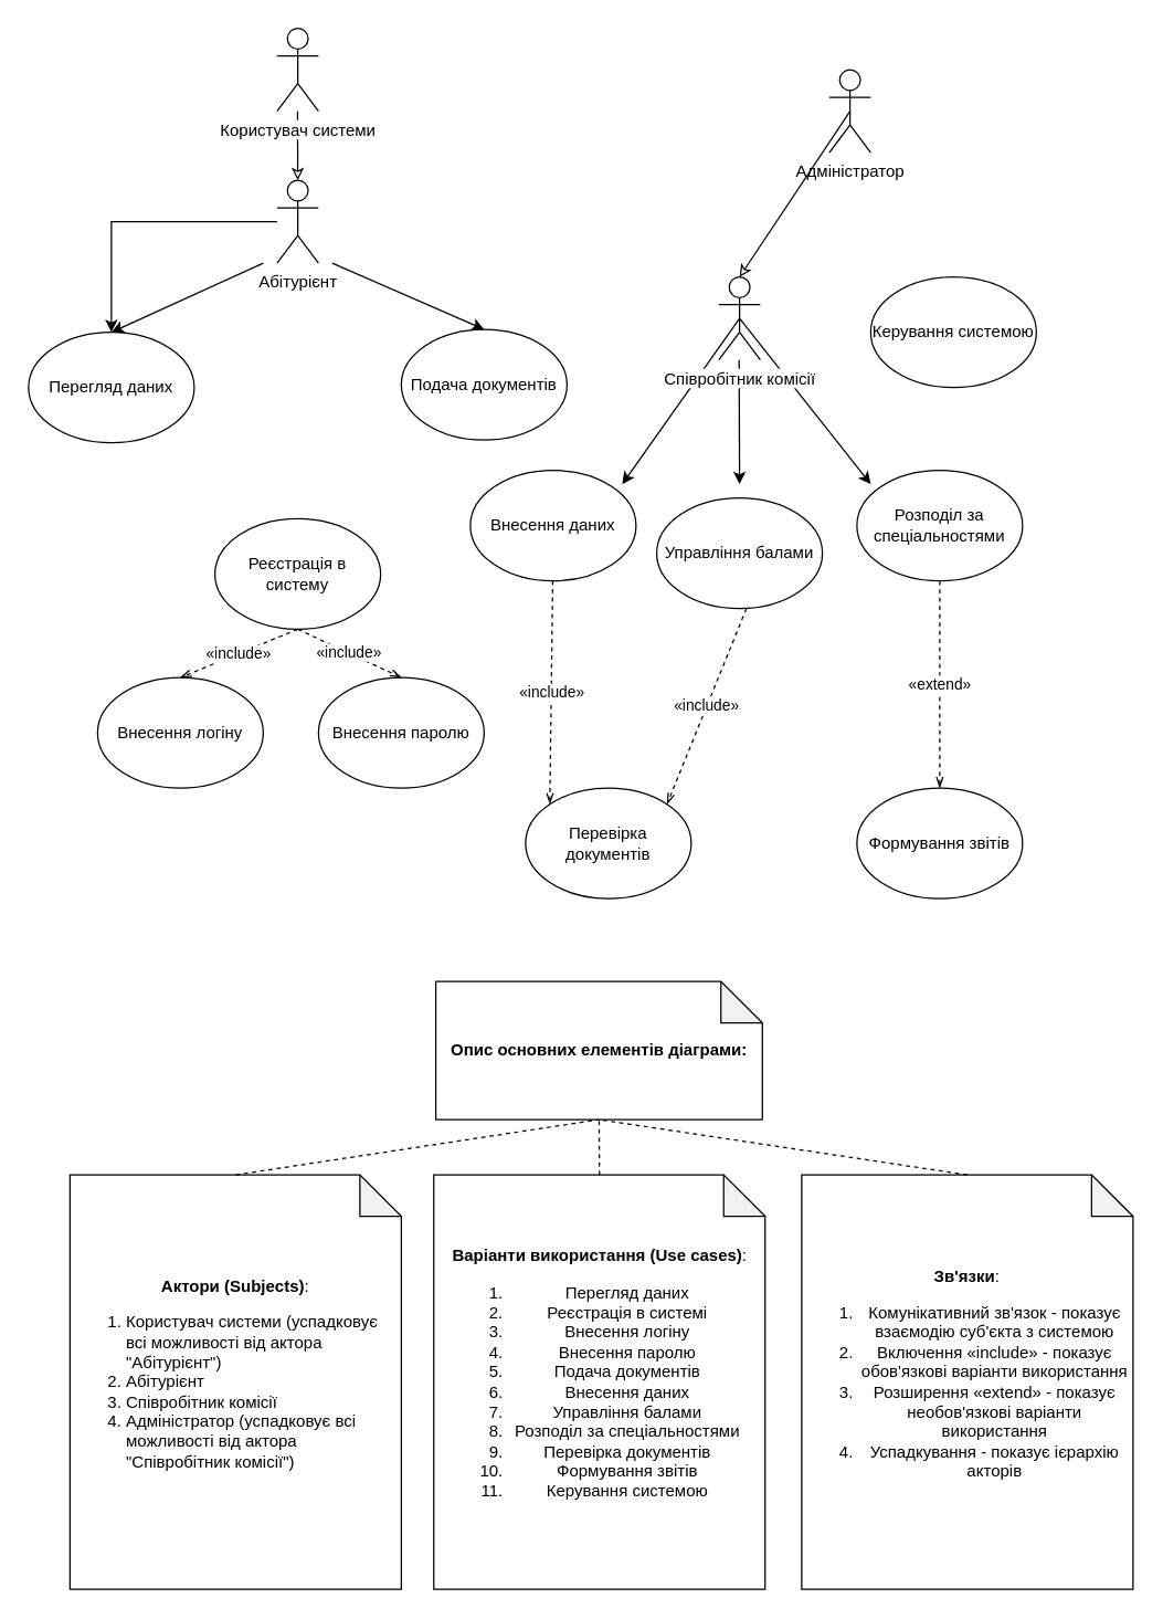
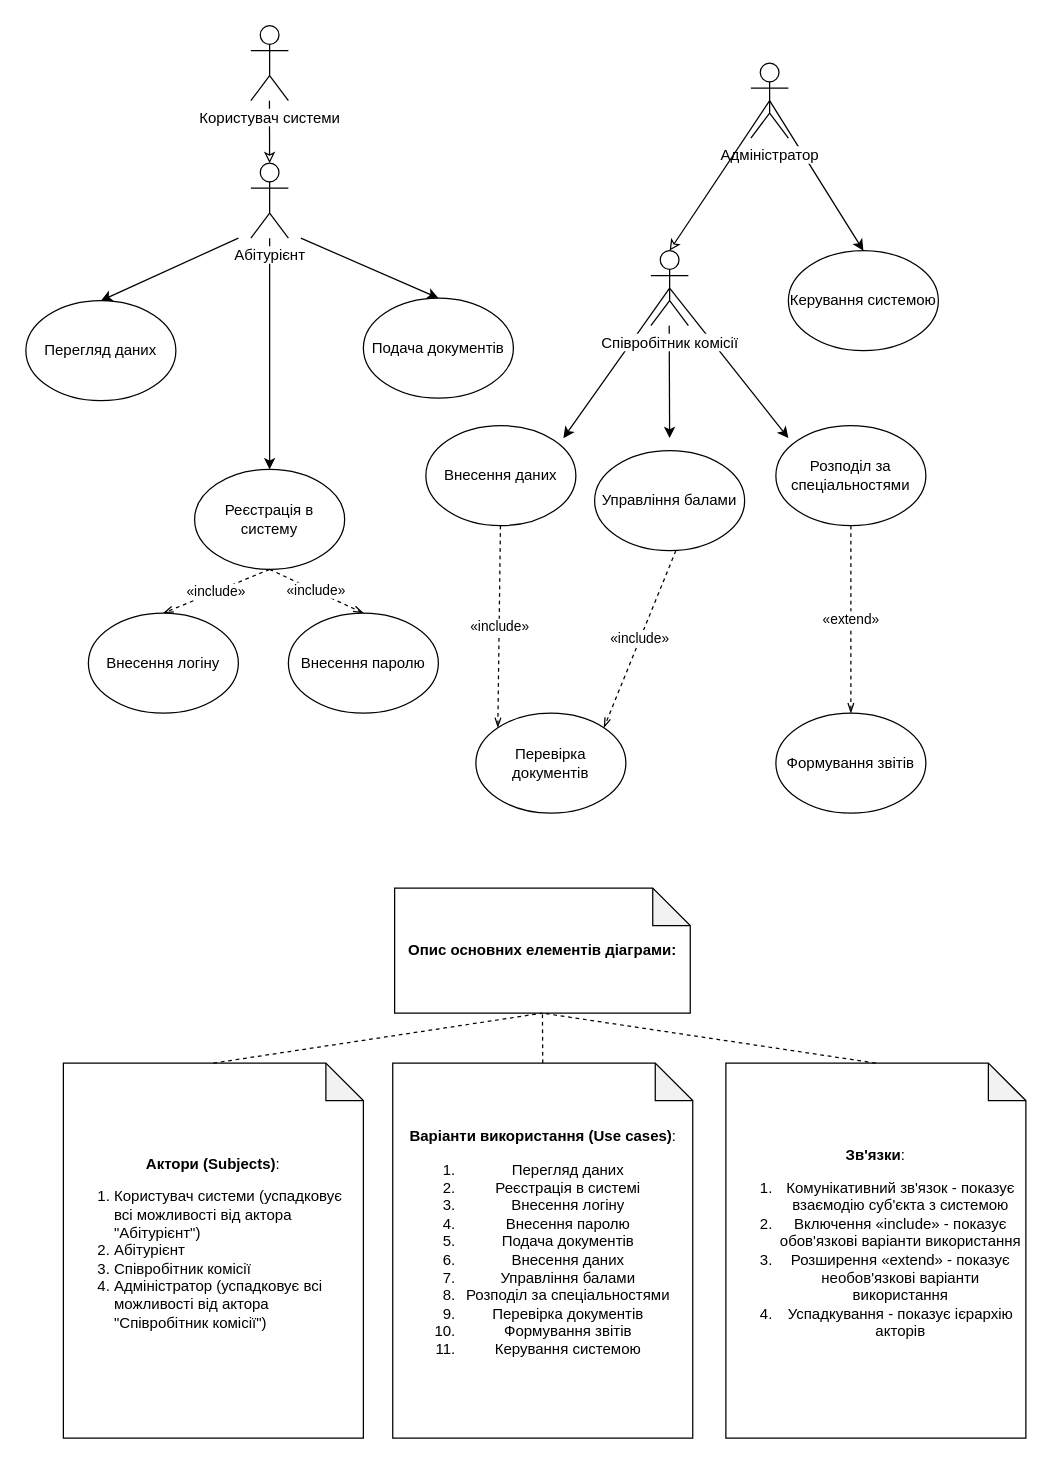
  <mxCell id="0" />
  <mxCell id="1" parent="0" />
+ <mxCell id="2" value="" style="endArrow=classic;html=1;rounded=0;entryX=0.5;entryY=0;entryDx=0;entryDy=0;exitX=0.5;exitY=0.5;exitDx=0;exitDy=0;exitPerimeter=0;" edge="1" parent="1" source="6" target="3"><mxGeometry width="50" height="50" relative="1" as="geometry"><mxPoint x="640" y="110" as="sourcePoint" /><mxPoint x="620" y="200" as="targetPoint" /></mxGeometry></mxCell>
  <mxCell id="3" value="Керування системою" style="ellipse;whiteSpace=wrap;html=1;" vertex="1" parent="1"><mxGeometry x="630" y="200" width="120" height="80" as="geometry" /></mxCell>
  <mxCell id="4" value="Реєстрація в систему" style="ellipse;whiteSpace=wrap;html=1;" vertex="1" parent="1"><mxGeometry x="155" y="375" width="120" height="80" as="geometry" /></mxCell>
- <mxCell id="5" value="" style="edgeStyle=orthogonalEdgeStyle;rounded=0;orthogonalLoop=1;jettySize=auto;html=1;" edge="1" parent="1" source="7" target="34"><mxGeometry relative="1" as="geometry" /></mxCell>
+ <mxCell id="5" value="" style="edgeStyle=orthogonalEdgeStyle;rounded=0;orthogonalLoop=1;jettySize=auto;html=1;" edge="1" parent="1" source="7" target="4"><mxGeometry relative="1" as="geometry" /></mxCell>
  <mxCell id="6" value="Адміністратор" style="shape=umlActor;verticalLabelPosition=bottom;verticalAlign=top;html=1;outlineConnect=0;fontColor=#000000;labelBackgroundColor=default;" vertex="1" parent="1"><mxGeometry x="600" y="50" width="30" height="60" as="geometry" /></mxCell>
  <mxCell id="7" value="Абітурієнт" style="shape=umlActor;verticalLabelPosition=bottom;verticalAlign=top;html=1;outlineConnect=0;fontColor=#000000;labelBackgroundColor=default;" vertex="1" parent="1"><mxGeometry x="200" y="130" width="30" height="60" as="geometry" /></mxCell>
  <mxCell id="8" value="" style="endArrow=classic;html=1;rounded=0;curved=0;endFill=0;jumpSize=6;strokeWidth=1;entryX=0.5;entryY=0;entryDx=0;entryDy=0;entryPerimeter=0;exitX=0.5;exitY=0.5;exitDx=0;exitDy=0;exitPerimeter=0;" edge="1" parent="1" source="6" target="12"><mxGeometry width="50" height="50" relative="1" as="geometry"><mxPoint x="410" y="290" as="sourcePoint" /><mxPoint x="540" y="150" as="targetPoint" /></mxGeometry></mxCell>
  <mxCell id="9" value="" style="endArrow=classic;html=1;rounded=0;exitX=0.5;exitY=0.5;exitDx=0;exitDy=0;exitPerimeter=0;" edge="1" parent="1" source="12"><mxGeometry width="50" height="50" relative="1" as="geometry"><mxPoint x="570" y="270" as="sourcePoint" /><mxPoint x="630" y="350" as="targetPoint" /></mxGeometry></mxCell>
  <mxCell id="10" value="" style="endArrow=classic;html=1;rounded=0;exitX=0.5;exitY=0.5;exitDx=0;exitDy=0;exitPerimeter=0;" edge="1" parent="1" source="12"><mxGeometry width="50" height="50" relative="1" as="geometry"><mxPoint x="535" y="230" as="sourcePoint" /><mxPoint x="450" y="350" as="targetPoint" /></mxGeometry></mxCell>
  <mxCell id="11" value="" style="endArrow=classic;html=1;rounded=0;exitX=0.5;exitY=0.5;exitDx=0;exitDy=0;exitPerimeter=0;" edge="1" parent="1"><mxGeometry width="50" height="50" relative="1" as="geometry"><mxPoint x="534.66" y="260" as="sourcePoint" /><mxPoint x="535" y="350" as="targetPoint" /></mxGeometry></mxCell>
  <mxCell id="12" value="Співробітник комісії" style="shape=umlActor;verticalLabelPosition=bottom;verticalAlign=top;html=1;outlineConnect=0;labelBackgroundColor=default;" vertex="1" parent="1"><mxGeometry x="520" y="200" width="30" height="60" as="geometry" /></mxCell>
  <mxCell id="13" value="Внесення даних" style="ellipse;whiteSpace=wrap;html=1;" vertex="1" parent="1"><mxGeometry x="340" y="340" width="120" height="80" as="geometry" /></mxCell>
  <mxCell id="14" value="Управління балами" style="ellipse;whiteSpace=wrap;html=1;" vertex="1" parent="1"><mxGeometry x="475" y="360" width="120" height="80" as="geometry" /></mxCell>
  <mxCell id="15" value="Розподіл за спеціальностями" style="ellipse;whiteSpace=wrap;html=1;" vertex="1" parent="1"><mxGeometry x="620" y="340" width="120" height="80" as="geometry" /></mxCell>
  <mxCell id="16" value="«include»" style="endArrow=openThin;html=1;rounded=0;dashed=1;endFill=0;entryX=0;entryY=0;entryDx=0;entryDy=0;" edge="1" parent="1" target="18"><mxGeometry width="50" height="50" relative="1" as="geometry"><mxPoint x="399.66" y="420" as="sourcePoint" /><mxPoint x="430" y="570" as="targetPoint" /></mxGeometry></mxCell>
  <mxCell id="17" value="«include»" style="endArrow=openThin;html=1;rounded=0;dashed=1;endFill=0;entryX=1;entryY=0;entryDx=0;entryDy=0;" edge="1" parent="1" target="18"><mxGeometry width="50" height="50" relative="1" as="geometry"><mxPoint x="540" y="440" as="sourcePoint" /><mxPoint x="450" y="570" as="targetPoint" /></mxGeometry></mxCell>
  <mxCell id="18" value="Перевірка документів" style="ellipse;whiteSpace=wrap;html=1;" vertex="1" parent="1"><mxGeometry x="380" y="570" width="120" height="80" as="geometry" /></mxCell>
  <mxCell id="19" value="«extend»" style="endArrow=openThin;html=1;rounded=0;dashed=1;endFill=0;exitX=0.5;exitY=1;exitDx=0;exitDy=0;entryX=0.5;entryY=0;entryDx=0;entryDy=0;" edge="1" parent="1" source="15" target="20"><mxGeometry width="50" height="50" relative="1" as="geometry"><mxPoint x="685" y="420" as="sourcePoint" /><mxPoint x="685" y="570" as="targetPoint" /></mxGeometry></mxCell>
  <mxCell id="20" value="Формування звітів" style="ellipse;whiteSpace=wrap;html=1;" vertex="1" parent="1"><mxGeometry x="620" y="570" width="120" height="80" as="geometry" /></mxCell>
  <mxCell id="21" value="«include»" style="endArrow=openThin;html=1;rounded=0;dashed=1;endFill=0;exitX=0.5;exitY=1;exitDx=0;exitDy=0;" edge="1" parent="1" source="4"><mxGeometry width="50" height="50" relative="1" as="geometry"><mxPoint x="220" y="350" as="sourcePoint" /><mxPoint x="290" y="490" as="targetPoint" /></mxGeometry></mxCell>
  <mxCell id="22" value="«include»" style="endArrow=openThin;html=1;rounded=0;dashed=1;endFill=0;exitX=0.5;exitY=1;exitDx=0;exitDy=0;" edge="1" parent="1" source="4"><mxGeometry width="50" height="50" relative="1" as="geometry"><mxPoint x="170" y="330" as="sourcePoint" /><mxPoint x="130" y="490" as="targetPoint" /></mxGeometry></mxCell>
  <mxCell id="23" value="Внесення паролю" style="ellipse;whiteSpace=wrap;html=1;" vertex="1" parent="1"><mxGeometry x="230" y="490" width="120" height="80" as="geometry" /></mxCell>
  <mxCell id="24" value="Внесення логіну" style="ellipse;whiteSpace=wrap;html=1;" vertex="1" parent="1"><mxGeometry x="70" y="490" width="120" height="80" as="geometry" /></mxCell>
  <mxCell id="25" value="&lt;div style=&quot;&quot;&gt;&lt;strong style=&quot;background-color: initial;&quot;&gt;Актори (Subjects)&lt;/strong&gt;&lt;span style=&quot;background-color: initial;&quot;&gt;:&lt;/span&gt;&lt;br&gt;&lt;/div&gt;&lt;ol&gt;&lt;li style=&quot;text-align: left;&quot;&gt;&lt;span style=&quot;background-color: initial;&quot;&gt;&lt;span style=&quot;text-align: center; text-wrap: nowrap; background-color: rgb(255, 255, 255);&quot;&gt;Користувач системи&amp;nbsp;&lt;/span&gt;&lt;/span&gt;(успадковує всі можливості від актора &quot;Абітурієнт&quot;)&lt;/li&gt;&lt;li style=&quot;text-align: left;&quot;&gt;&lt;span style=&quot;background-color: initial;&quot;&gt;Абітурієнт&lt;/span&gt;&lt;/li&gt;&lt;li style=&quot;text-align: left;&quot; class=&quot;whitespace-normal break-words&quot;&gt;Співробітник комісії&lt;/li&gt;&lt;li style=&quot;text-align: left;&quot; class=&quot;whitespace-normal break-words&quot;&gt;Адміністратор (успадковує всі можливості від актора &quot;Співробітник комісії&quot;)&lt;/li&gt;&lt;/ol&gt;" style="shape=note;whiteSpace=wrap;html=1;backgroundOutline=1;darkOpacity=0.05;" vertex="1" parent="1"><mxGeometry x="50" y="850" width="240" height="300" as="geometry" /></mxCell>
  <mxCell id="26" value="&lt;b&gt;Опис основних елементів діаграми:&lt;/b&gt;" style="shape=note;whiteSpace=wrap;html=1;backgroundOutline=1;darkOpacity=0.05;" vertex="1" parent="1"><mxGeometry x="315" y="710" width="236.5" height="100" as="geometry" /></mxCell>
  <mxCell id="27" value="&lt;div style=&quot;&quot;&gt;&lt;strong&gt;Варіанти використання (Use cases)&lt;/strong&gt;:&lt;br&gt;&lt;ol&gt;&lt;li class=&quot;whitespace-normal break-words&quot;&gt;Перегляд даних&lt;br&gt;&lt;/li&gt;&lt;li class=&quot;whitespace-normal break-words&quot;&gt;Реєстрація в системі&lt;/li&gt;&lt;li class=&quot;whitespace-normal break-words&quot;&gt;Внесення логіну&lt;/li&gt;&lt;li class=&quot;whitespace-normal break-words&quot;&gt;Внесення паролю&lt;/li&gt;&lt;li class=&quot;whitespace-normal break-words&quot;&gt;Подача документів&lt;br&gt;&lt;/li&gt;&lt;li class=&quot;whitespace-normal break-words&quot;&gt;Внесення даних&lt;/li&gt;&lt;li class=&quot;whitespace-normal break-words&quot;&gt;Управління балами&lt;/li&gt;&lt;li class=&quot;whitespace-normal break-words&quot;&gt;Розподіл за спеціальностями&lt;/li&gt;&lt;li class=&quot;whitespace-normal break-words&quot;&gt;Перевірка документів&lt;/li&gt;&lt;li class=&quot;whitespace-normal break-words&quot;&gt;Формування звітів&lt;/li&gt;&lt;li class=&quot;whitespace-normal break-words&quot;&gt;Керування системою&lt;/li&gt;&lt;/ol&gt;&lt;/div&gt;" style="shape=note;whiteSpace=wrap;html=1;backgroundOutline=1;darkOpacity=0.05;" vertex="1" parent="1"><mxGeometry x="313.5" y="850" width="240" height="300" as="geometry" /></mxCell>
  <mxCell id="28" value="&lt;div style=&quot;&quot;&gt;&lt;strong&gt;Зв'язки&lt;/strong&gt;:&lt;br&gt;&lt;ol&gt;&lt;li class=&quot;whitespace-normal break-words&quot;&gt;Комунікативний зв'язок - показує взаємодію суб'єкта з системою&lt;/li&gt;&lt;li class=&quot;whitespace-normal break-words&quot;&gt;Включення «include» - показує обов'язкові варіанти використання&lt;/li&gt;&lt;li class=&quot;whitespace-normal break-words&quot;&gt;Розширення «extend» - показує необов'язкові варіанти використання&lt;/li&gt;&lt;li class=&quot;whitespace-normal break-words&quot;&gt;Успадкування - показує ієрархію акторів&lt;/li&gt;&lt;/ol&gt;&lt;/div&gt;" style="shape=note;whiteSpace=wrap;html=1;backgroundOutline=1;darkOpacity=0.05;" vertex="1" parent="1"><mxGeometry x="580" y="850" width="240" height="300" as="geometry" /></mxCell>
  <mxCell id="29" value="" style="endArrow=none;dashed=1;html=1;rounded=0;entryX=0.5;entryY=1;entryDx=0;entryDy=0;entryPerimeter=0;" edge="1" parent="1" target="26"><mxGeometry width="50" height="50" relative="1" as="geometry"><mxPoint x="170" y="850" as="sourcePoint" /><mxPoint x="220" y="800" as="targetPoint" /></mxGeometry></mxCell>
  <mxCell id="30" value="" style="endArrow=none;dashed=1;html=1;rounded=0;exitX=0.5;exitY=0;exitDx=0;exitDy=0;exitPerimeter=0;entryX=0.5;entryY=1;entryDx=0;entryDy=0;entryPerimeter=0;" edge="1" parent="1" source="27" target="26"><mxGeometry width="50" height="50" relative="1" as="geometry"><mxPoint x="180" y="860" as="sourcePoint" /><mxPoint x="430" y="810" as="targetPoint" /></mxGeometry></mxCell>
  <mxCell id="31" value="" style="endArrow=none;dashed=1;html=1;rounded=0;entryX=0.5;entryY=1;entryDx=0;entryDy=0;entryPerimeter=0;exitX=0.5;exitY=0;exitDx=0;exitDy=0;exitPerimeter=0;" edge="1" parent="1" source="28" target="26"><mxGeometry width="50" height="50" relative="1" as="geometry"><mxPoint x="530" y="830" as="sourcePoint" /><mxPoint x="443" y="820" as="targetPoint" /></mxGeometry></mxCell>
  <mxCell id="32" value="" style="endArrow=classic;html=1;rounded=0;curved=0;endFill=0;jumpSize=6;strokeWidth=1;entryX=0.5;entryY=0;entryDx=0;entryDy=0;entryPerimeter=0;" edge="1" parent="1" target="7"><mxGeometry width="50" height="50" relative="1" as="geometry"><mxPoint x="214.86" y="80" as="sourcePoint" /><mxPoint x="214.86" y="130" as="targetPoint" /></mxGeometry></mxCell>
  <mxCell id="33" value="Користувач системи" style="shape=umlActor;verticalLabelPosition=bottom;verticalAlign=top;html=1;outlineConnect=0;fontColor=#000000;labelBackgroundColor=default;" vertex="1" parent="1"><mxGeometry x="200" y="20" width="30" height="60" as="geometry" /></mxCell>
  <mxCell id="34" value="Перегляд даних" style="ellipse;whiteSpace=wrap;html=1;" vertex="1" parent="1"><mxGeometry y="240" width="120" height="80" as="geometry" x="20" /></mxCell>
  <mxCell id="35" value="Подача документів" style="ellipse;whiteSpace=wrap;html=1;" vertex="1" parent="1"><mxGeometry x="290" y="238" width="120" height="80" as="geometry" /></mxCell>
  <mxCell id="36" value="" style="endArrow=classic;html=1;rounded=0;entryX=0.5;entryY=0;entryDx=0;entryDy=0;" edge="1" parent="1" target="35"><mxGeometry width="50" height="50" relative="1" as="geometry"><mxPoint x="240" y="190" as="sourcePoint" /><mxPoint x="310" y="180" as="targetPoint" /></mxGeometry></mxCell>
  <mxCell id="37" value="" style="endArrow=classic;html=1;rounded=0;entryX=0.5;entryY=0;entryDx=0;entryDy=0;" edge="1" parent="1" target="34"><mxGeometry width="50" height="50" relative="1" as="geometry"><mxPoint x="190" y="190" as="sourcePoint" /><mxPoint x="240" y="140" as="targetPoint" /></mxGeometry></mxCell>
